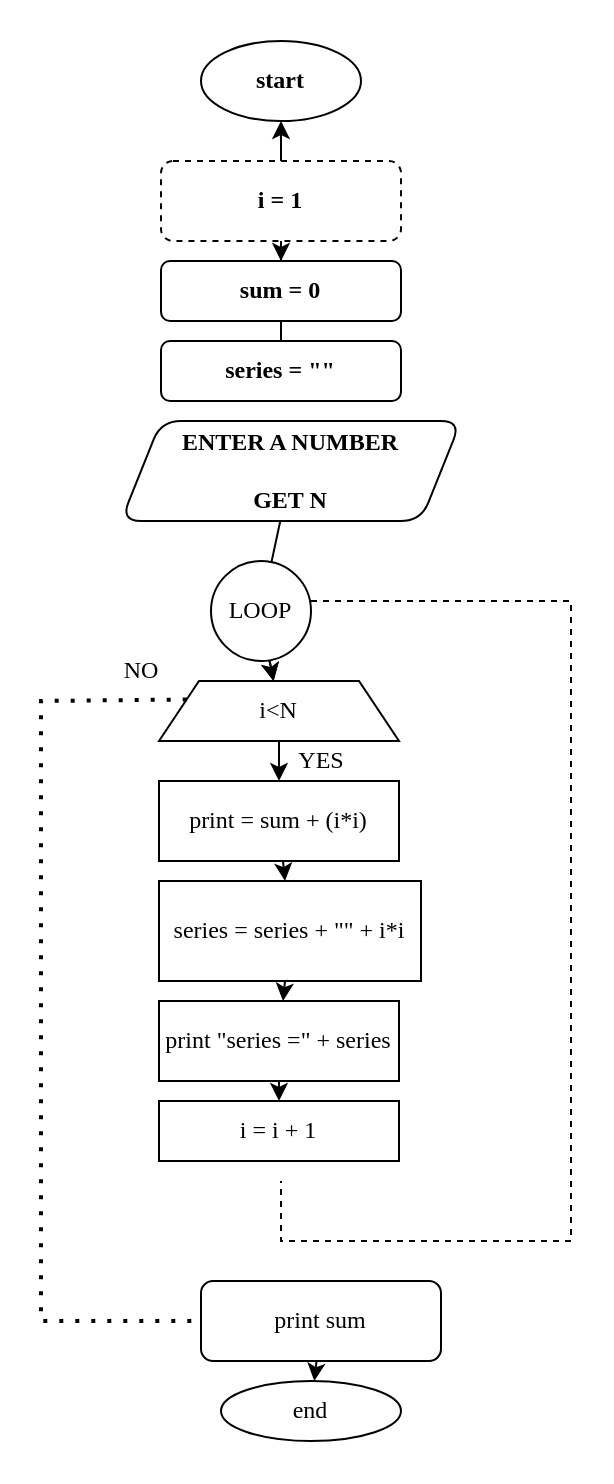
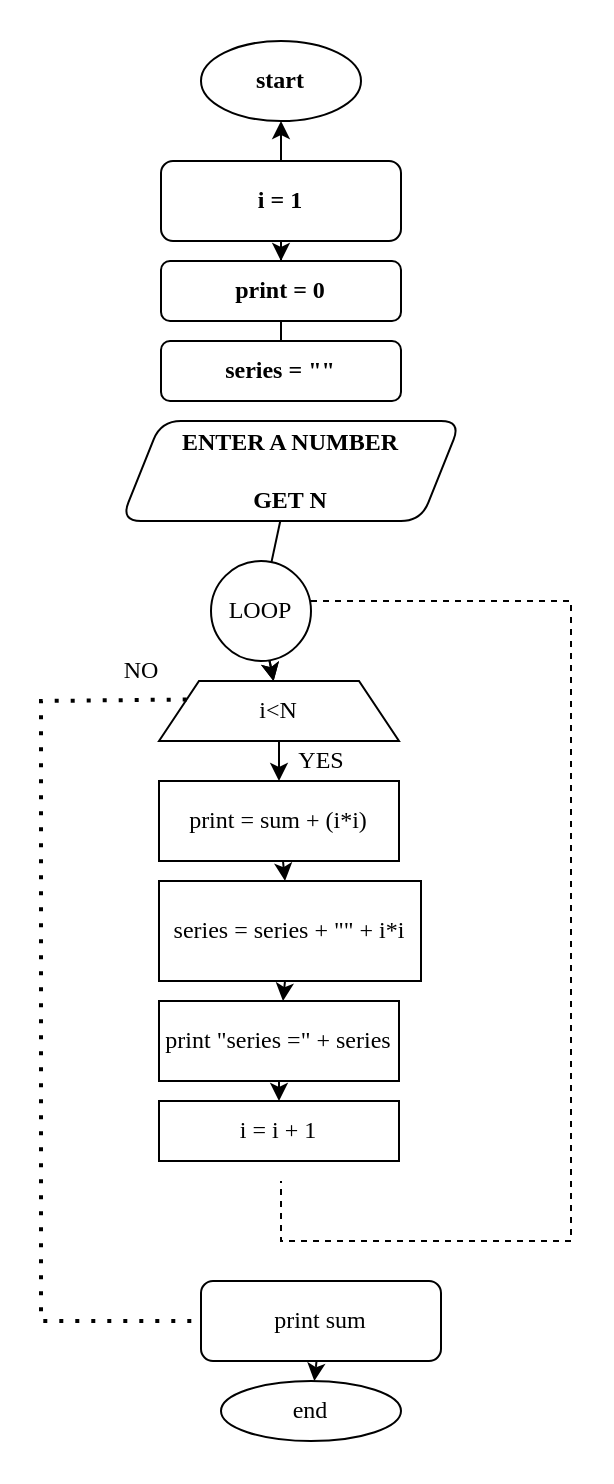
  <mxCell id="0" />
  <mxCell id="1" parent="0" />
  <mxCell id="2" value="&lt;b&gt;start&lt;br&gt;&lt;/b&gt;" style="ellipse;whiteSpace=wrap;html=1;fontFamily=Verdana;" vertex="1" parent="1"><mxGeometry x="100" y="20" width="80" height="40" as="geometry" /></mxCell>
  <mxCell id="3" value="" style="endArrow=classic;html=1;rounded=0;fontFamily=Verdana;entryX=0.5;entryY=1;entryDx=0;entryDy=0;" edge="1" parent="1" target="2"><mxGeometry width="50" height="50" relative="1" as="geometry"><mxPoint x="140" y="140" as="sourcePoint" /><mxPoint x="210" y="170" as="targetPoint" /><Array as="points" /></mxGeometry></mxCell>
  <mxCell id="4" value="" style="edgeStyle=none;rounded=0;orthogonalLoop=1;jettySize=auto;html=1;fontFamily=Verdana;" edge="1" parent="1" source="6" target="8"><mxGeometry relative="1" as="geometry" /></mxCell>
  <mxCell id="5" style="edgeStyle=none;rounded=0;orthogonalLoop=1;jettySize=auto;html=1;fontFamily=Verdana;" edge="1" parent="1" source="6"><mxGeometry relative="1" as="geometry"><mxPoint x="140" y="190" as="targetPoint" /><Array as="points"><mxPoint x="140" y="140" /></Array></mxGeometry></mxCell>
- <mxCell id="6" value="i = 1&lt;br&gt;" style="rounded=1;whiteSpace=wrap;html=1;fontFamily=Verdana;fontStyle=1;dashed=1;" vertex="1" parent="1"><mxGeometry x="80" y="80" width="120" height="40" as="geometry" /></mxCell>
+ <mxCell id="6" value="i = 1&lt;br&gt;" style="rounded=1;whiteSpace=wrap;html=1;fontFamily=Verdana;fontStyle=1" vertex="1" parent="1"><mxGeometry x="80" y="80" width="120" height="40" as="geometry" /></mxCell>
  <mxCell id="7" style="edgeStyle=none;rounded=0;orthogonalLoop=1;jettySize=auto;html=1;fontFamily=Verdana;" edge="1" parent="1"><mxGeometry relative="1" as="geometry"><mxPoint x="140" y="220" as="targetPoint" /><mxPoint x="140" y="210" as="sourcePoint" /></mxGeometry></mxCell>
- <mxCell id="8" value="&lt;b&gt;sum = 0&lt;/b&gt;" style="whiteSpace=wrap;html=1;fontFamily=Verdana;rounded=1;fontStyle=0;" vertex="1" parent="1"><mxGeometry x="80" y="130" width="120" height="30" as="geometry" /></mxCell>
+ <mxCell id="8" value="&lt;b&gt;print = 0&lt;/b&gt;" style="whiteSpace=wrap;html=1;fontFamily=Verdana;rounded=1;fontStyle=0;" vertex="1" parent="1"><mxGeometry x="80" y="130" width="120" height="30" as="geometry" /></mxCell>
  <mxCell id="9" value="&lt;b&gt;series = &quot;&quot;&lt;/b&gt;" style="rounded=1;whiteSpace=wrap;html=1;fontFamily=Verdana;fontStyle=0;" vertex="1" parent="1"><mxGeometry x="80" y="170" width="120" height="30" as="geometry" /></mxCell>
  <mxCell id="10" value="" style="edgeStyle=none;rounded=0;orthogonalLoop=1;jettySize=auto;html=1;fontFamily=Verdana;startArrow=none;" edge="1" parent="1" source="15" target="14"><mxGeometry relative="1" as="geometry" /></mxCell>
  <mxCell id="11" value="ENTER A NUMBER&lt;br&gt;&lt;br&gt;GET N" style="shape=parallelogram;perimeter=parallelogramPerimeter;whiteSpace=wrap;html=1;fixedSize=1;fontFamily=Verdana;rounded=1;fontStyle=1;" vertex="1" parent="1"><mxGeometry x="60" y="210" width="170" height="50" as="geometry" /></mxCell>
  <mxCell id="12" value="" style="edgeStyle=none;rounded=0;orthogonalLoop=1;jettySize=auto;html=1;fontFamily=Verdana;" edge="1" parent="1" source="15" target="14"><mxGeometry relative="1" as="geometry" /></mxCell>
  <mxCell id="13" value="" style="edgeStyle=none;rounded=0;orthogonalLoop=1;jettySize=auto;html=1;fontFamily=Verdana;" edge="1" parent="1" source="14" target="19"><mxGeometry relative="1" as="geometry" /></mxCell>
  <mxCell id="14" value="i&amp;lt;N" style="shape=trapezoid;perimeter=trapezoidPerimeter;whiteSpace=wrap;html=1;fixedSize=1;fontFamily=Verdana;" vertex="1" parent="1"><mxGeometry x="79" y="340" width="120" height="30" as="geometry" /></mxCell>
  <mxCell id="15" value="LOOP" style="ellipse;whiteSpace=wrap;html=1;aspect=fixed;fontFamily=Verdana;" vertex="1" parent="1"><mxGeometry x="105" y="280" width="50" height="50" as="geometry" /></mxCell>
  <mxCell id="16" value="" style="edgeStyle=none;rounded=0;orthogonalLoop=1;jettySize=auto;html=1;fontFamily=Verdana;endArrow=none;" edge="1" parent="1" source="11" target="15"><mxGeometry relative="1" as="geometry"><mxPoint x="144.032" y="260" as="sourcePoint" /><mxPoint x="139.581" y="375" as="targetPoint" /></mxGeometry></mxCell>
  <mxCell id="17" value="" style="endArrow=none;dashed=1;html=1;rounded=0;fontFamily=Verdana;" edge="1" parent="1"><mxGeometry width="50" height="50" relative="1" as="geometry"><mxPoint x="155" y="300" as="sourcePoint" /><mxPoint x="140" y="590" as="targetPoint" /><Array as="points"><mxPoint x="285" y="300" /><mxPoint x="285" y="620" /><mxPoint x="140" y="620" /></Array></mxGeometry></mxCell>
  <mxCell id="18" value="" style="edgeStyle=none;rounded=0;orthogonalLoop=1;jettySize=auto;html=1;fontFamily=Verdana;" edge="1" parent="1" source="19" target="24"><mxGeometry relative="1" as="geometry" /></mxCell>
  <mxCell id="19" value="print = sum + (i*i)" style="whiteSpace=wrap;html=1;fontFamily=Verdana;" vertex="1" parent="1"><mxGeometry x="79" y="390" width="120" height="40" as="geometry" /></mxCell>
  <mxCell id="20" value="YES" style="text;html=1;align=center;verticalAlign=middle;resizable=0;points=[];autosize=1;strokeColor=none;fillColor=none;fontFamily=Verdana;" vertex="1" parent="1"><mxGeometry x="135" y="365" width="50" height="30" as="geometry" /></mxCell>
  <mxCell id="21" value="" style="endArrow=none;dashed=1;html=1;dashPattern=1 3;strokeWidth=2;rounded=0;fontFamily=Verdana;exitX=0;exitY=0.25;exitDx=0;exitDy=0;" edge="1" parent="1" source="14" target="29"><mxGeometry width="50" height="50" relative="1" as="geometry"><mxPoint x="20" y="340" as="sourcePoint" /><mxPoint x="130" y="640" as="targetPoint" /><Array as="points"><mxPoint x="20" y="350" /><mxPoint x="20" y="660" /></Array></mxGeometry></mxCell>
  <mxCell id="22" value="NO" style="text;html=1;align=center;verticalAlign=middle;resizable=0;points=[];autosize=1;strokeColor=none;fillColor=none;fontFamily=Verdana;" vertex="1" parent="1"><mxGeometry x="50" y="320" width="40" height="30" as="geometry" /></mxCell>
  <mxCell id="23" value="" style="edgeStyle=none;rounded=0;orthogonalLoop=1;jettySize=auto;html=1;fontFamily=Verdana;" edge="1" parent="1" source="24" target="26"><mxGeometry relative="1" as="geometry" /></mxCell>
  <mxCell id="24" value="series = series + &quot;&quot; + i*i" style="whiteSpace=wrap;html=1;fontFamily=Verdana;" vertex="1" parent="1"><mxGeometry x="79" y="440" width="131" height="50" as="geometry" /></mxCell>
  <mxCell id="25" value="" style="edgeStyle=none;rounded=0;orthogonalLoop=1;jettySize=auto;html=1;fontFamily=Verdana;" edge="1" parent="1" source="26" target="27"><mxGeometry relative="1" as="geometry" /></mxCell>
  <mxCell id="26" value="print &quot;series =&quot; + series" style="whiteSpace=wrap;html=1;fontFamily=Verdana;" vertex="1" parent="1"><mxGeometry x="79" y="500" width="120" height="40" as="geometry" /></mxCell>
  <mxCell id="27" value="i = i + 1" style="whiteSpace=wrap;html=1;fontFamily=Verdana;" vertex="1" parent="1"><mxGeometry x="79" y="550" width="120" height="30" as="geometry" /></mxCell>
  <mxCell id="28" value="" style="edgeStyle=none;rounded=0;orthogonalLoop=1;jettySize=auto;html=1;fontFamily=Verdana;dashed=1;" edge="1" parent="1" source="29" target="30"><mxGeometry relative="1" as="geometry" /></mxCell>
  <mxCell id="29" value="print sum" style="rounded=1;whiteSpace=wrap;html=1;fontFamily=Verdana;" vertex="1" parent="1"><mxGeometry x="100" y="640" width="120" height="40" as="geometry" /></mxCell>
  <mxCell id="30" value="end" style="ellipse;whiteSpace=wrap;html=1;fontFamily=Verdana;rounded=1;" vertex="1" parent="1"><mxGeometry x="110" y="690" width="90" height="30" as="geometry" /></mxCell>
